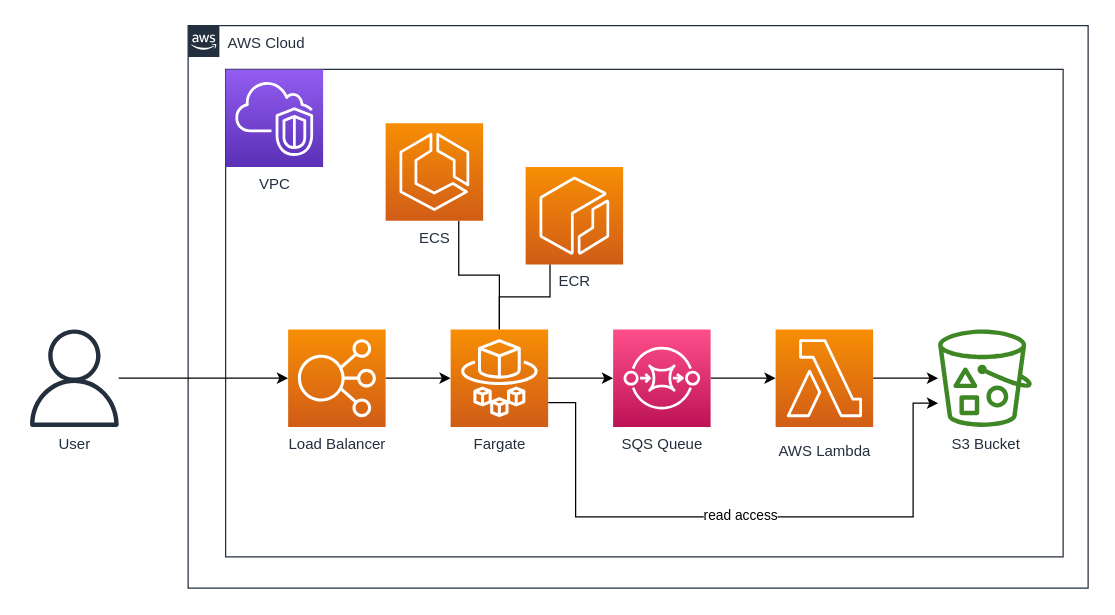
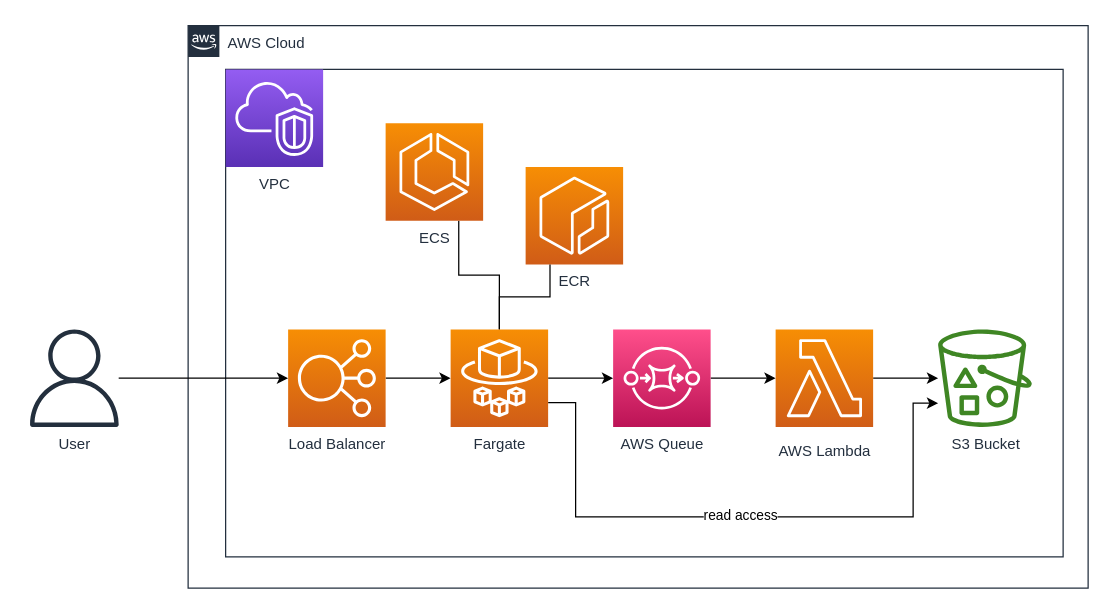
  <mxCell id="0" />
  <mxCell id="1" parent="0" />
  <mxCell id="2" value="AWS Cloud" style="points=[[0,0],[0.25,0],[0.5,0],[0.75,0],[1,0],[1,0.25],[1,0.5],[1,0.75],[1,1],[0.75,1],[0.5,1],[0.25,1],[0,1],[0,0.75],[0,0.5],[0,0.25]];outlineConnect=0;gradientColor=none;html=1;whiteSpace=wrap;fontSize=12;fontStyle=0;shape=mxgraph.aws4.group;grIcon=mxgraph.aws4.group_aws_cloud_alt;strokeColor=#232F3E;fillColor=none;verticalAlign=top;align=left;spacingLeft=30;fontColor=#232F3E;dashed=0;labelBackgroundColor=#ffffff;container=1;pointerEvents=0;collapsible=0;recursiveResize=0;" vertex="1" parent="1"><mxGeometry x="150" y="20" width="720" height="450" as="geometry" /></mxCell>
  <mxCell id="3" value="" style="points=[[0,0],[0.25,0],[0.5,0],[0.75,0],[1,0],[1,0.25],[1,0.5],[1,0.75],[1,1],[0.75,1],[0.5,1],[0.25,1],[0,1],[0,0.75],[0,0.5],[0,0.25]];outlineConnect=0;gradientColor=none;html=1;whiteSpace=wrap;fontSize=12;fontStyle=0;shape=mxgraph.aws4.group;grIcon=mxgraph.aws4.group_aws_cloud_alt;strokeColor=#232F3E;fillColor=none;verticalAlign=top;align=left;spacingLeft=30;fontColor=#232F3E;dashed=0;labelBackgroundColor=#ffffff;container=1;pointerEvents=0;collapsible=0;recursiveResize=0;" vertex="1" parent="2"><mxGeometry x="30" y="35" width="670" height="390" as="geometry" /></mxCell>
  <mxCell id="4" value="VPC" style="sketch=0;points=[[0,0,0],[0.25,0,0],[0.5,0,0],[0.75,0,0],[1,0,0],[0,1,0],[0.25,1,0],[0.5,1,0],[0.75,1,0],[1,1,0],[0,0.25,0],[0,0.5,0],[0,0.75,0],[1,0.25,0],[1,0.5,0],[1,0.75,0]];outlineConnect=0;fontColor=#232F3E;gradientColor=#945DF2;gradientDirection=north;fillColor=#5A30B5;strokeColor=#ffffff;dashed=0;verticalLabelPosition=bottom;verticalAlign=top;align=center;html=1;fontSize=12;fontStyle=0;aspect=fixed;shape=mxgraph.aws4.resourceIcon;resIcon=mxgraph.aws4.vpc;" vertex="1" parent="3"><mxGeometry width="78" height="78" as="geometry" /></mxCell>
  <mxCell id="5" style="edgeStyle=orthogonalEdgeStyle;rounded=0;orthogonalLoop=1;jettySize=auto;html=1;entryX=0;entryY=0.5;entryDx=0;entryDy=0;entryPerimeter=0;" edge="1" parent="3" source="6" target="18"><mxGeometry relative="1" as="geometry" /></mxCell>
  <mxCell id="6" value="Load Balancer" style="sketch=0;points=[[0,0,0],[0.25,0,0],[0.5,0,0],[0.75,0,0],[1,0,0],[0,1,0],[0.25,1,0],[0.5,1,0],[0.75,1,0],[1,1,0],[0,0.25,0],[0,0.5,0],[0,0.75,0],[1,0.25,0],[1,0.5,0],[1,0.75,0]];outlineConnect=0;fontColor=#232F3E;gradientColor=#F78E04;gradientDirection=north;fillColor=#D05C17;strokeColor=#ffffff;dashed=0;verticalLabelPosition=bottom;verticalAlign=top;align=center;html=1;fontSize=12;fontStyle=0;aspect=fixed;shape=mxgraph.aws4.resourceIcon;resIcon=mxgraph.aws4.elastic_load_balancing;" vertex="1" parent="3"><mxGeometry x="50" y="208" width="78" height="78" as="geometry" /></mxCell>
  <mxCell id="7" style="edgeStyle=orthogonalEdgeStyle;rounded=0;orthogonalLoop=1;jettySize=auto;html=1;" edge="1" parent="3" source="8" target="10"><mxGeometry relative="1" as="geometry" /></mxCell>
- <mxCell id="8" value="SQS Queue" style="sketch=0;points=[[0,0,0],[0.25,0,0],[0.5,0,0],[0.75,0,0],[1,0,0],[0,1,0],[0.25,1,0],[0.5,1,0],[0.75,1,0],[1,1,0],[0,0.25,0],[0,0.5,0],[0,0.75,0],[1,0.25,0],[1,0.5,0],[1,0.75,0]];outlineConnect=0;fontColor=#232F3E;gradientColor=#FF4F8B;gradientDirection=north;fillColor=#BC1356;strokeColor=#ffffff;dashed=0;verticalLabelPosition=bottom;verticalAlign=top;align=center;html=1;fontSize=12;fontStyle=0;aspect=fixed;shape=mxgraph.aws4.resourceIcon;resIcon=mxgraph.aws4.sqs;" vertex="1" parent="3"><mxGeometry x="310" y="208" width="78" height="78" as="geometry" /></mxCell>
+ <mxCell id="8" value="AWS Queue" style="sketch=0;points=[[0,0,0],[0.25,0,0],[0.5,0,0],[0.75,0,0],[1,0,0],[0,1,0],[0.25,1,0],[0.5,1,0],[0.75,1,0],[1,1,0],[0,0.25,0],[0,0.5,0],[0,0.75,0],[1,0.25,0],[1,0.5,0],[1,0.75,0]];outlineConnect=0;fontColor=#232F3E;gradientColor=#FF4F8B;gradientDirection=north;fillColor=#BC1356;strokeColor=#ffffff;dashed=0;verticalLabelPosition=bottom;verticalAlign=top;align=center;html=1;fontSize=12;fontStyle=0;aspect=fixed;shape=mxgraph.aws4.resourceIcon;resIcon=mxgraph.aws4.sqs;" vertex="1" parent="3"><mxGeometry x="310" y="208" width="78" height="78" as="geometry" /></mxCell>
  <mxCell id="9" style="edgeStyle=orthogonalEdgeStyle;rounded=0;orthogonalLoop=1;jettySize=auto;html=1;" edge="1" parent="3" source="10" target="12"><mxGeometry relative="1" as="geometry" /></mxCell>
  <mxCell id="10" value="AWS Lambda" style="outlineConnect=0;fontColor=#232F3E;gradientColor=#F78E04;gradientDirection=north;fillColor=#D05C17;strokeColor=#ffffff;dashed=0;verticalLabelPosition=bottom;verticalAlign=top;align=center;html=1;fontSize=12;fontStyle=0;aspect=fixed;shape=mxgraph.aws4.resourceIcon;resIcon=mxgraph.aws4.lambda;labelBackgroundColor=#ffffff;spacingTop=6;" vertex="1" parent="3"><mxGeometry x="440" y="208" width="78" height="78" as="geometry" /></mxCell>
  <mxCell id="11" value="ECR" style="sketch=0;points=[[0,0,0],[0.25,0,0],[0.5,0,0],[0.75,0,0],[1,0,0],[0,1,0],[0.25,1,0],[0.5,1,0],[0.75,1,0],[1,1,0],[0,0.25,0],[0,0.5,0],[0,0.75,0],[1,0.25,0],[1,0.5,0],[1,0.75,0]];outlineConnect=0;fontColor=#232F3E;gradientColor=#F78E04;gradientDirection=north;fillColor=#D05C17;strokeColor=#ffffff;dashed=0;verticalLabelPosition=bottom;verticalAlign=top;align=center;html=1;fontSize=12;fontStyle=0;aspect=fixed;shape=mxgraph.aws4.resourceIcon;resIcon=mxgraph.aws4.ecr;" vertex="1" parent="3"><mxGeometry x="240" y="78" width="78" height="78" as="geometry" /></mxCell>
  <mxCell id="12" value="S3 Bucket" style="sketch=0;outlineConnect=0;fontColor=#232F3E;gradientColor=none;fillColor=#3F8624;strokeColor=none;dashed=0;verticalLabelPosition=bottom;verticalAlign=top;align=center;html=1;fontSize=12;fontStyle=0;aspect=fixed;pointerEvents=1;shape=mxgraph.aws4.bucket_with_objects;" vertex="1" parent="3"><mxGeometry x="570" y="208" width="75" height="78" as="geometry" /></mxCell>
  <mxCell id="13" style="edgeStyle=orthogonalEdgeStyle;rounded=0;orthogonalLoop=1;jettySize=auto;html=1;entryX=0;entryY=0.5;entryDx=0;entryDy=0;entryPerimeter=0;" edge="1" parent="3" source="18" target="8"><mxGeometry relative="1" as="geometry" /></mxCell>
  <mxCell id="14" style="edgeStyle=orthogonalEdgeStyle;rounded=0;orthogonalLoop=1;jettySize=auto;html=1;exitX=1;exitY=0.75;exitDx=0;exitDy=0;exitPerimeter=0;" edge="1" parent="3" source="18" target="12"><mxGeometry relative="1" as="geometry"><Array as="points"><mxPoint x="280" y="267" /><mxPoint x="280" y="358" /><mxPoint x="550" y="358" /><mxPoint x="550" y="267" /></Array></mxGeometry></mxCell>
  <mxCell id="15" value="read access" style="edgeLabel;html=1;align=center;verticalAlign=middle;resizable=0;points=[];" vertex="1" connectable="0" parent="14"><mxGeometry x="-0.011" y="2" relative="1" as="geometry"><mxPoint as="offset" /></mxGeometry></mxCell>
  <mxCell id="16" style="edgeStyle=orthogonalEdgeStyle;rounded=0;orthogonalLoop=1;jettySize=auto;html=1;entryX=0.75;entryY=1;entryDx=0;entryDy=0;entryPerimeter=0;endArrow=none;endFill=0;" edge="1" parent="3" source="18" target="19"><mxGeometry relative="1" as="geometry" /></mxCell>
  <mxCell id="17" style="edgeStyle=orthogonalEdgeStyle;rounded=0;orthogonalLoop=1;jettySize=auto;html=1;entryX=0.25;entryY=1;entryDx=0;entryDy=0;entryPerimeter=0;endArrow=none;endFill=0;" edge="1" parent="3" source="18" target="11"><mxGeometry relative="1" as="geometry" /></mxCell>
  <mxCell id="18" value="Fargate" style="sketch=0;points=[[0,0,0],[0.25,0,0],[0.5,0,0],[0.75,0,0],[1,0,0],[0,1,0],[0.25,1,0],[0.5,1,0],[0.75,1,0],[1,1,0],[0,0.25,0],[0,0.5,0],[0,0.75,0],[1,0.25,0],[1,0.5,0],[1,0.75,0]];outlineConnect=0;fontColor=#232F3E;gradientColor=#F78E04;gradientDirection=north;fillColor=#D05C17;strokeColor=#ffffff;dashed=0;verticalLabelPosition=bottom;verticalAlign=top;align=center;html=1;fontSize=12;fontStyle=0;aspect=fixed;shape=mxgraph.aws4.resourceIcon;resIcon=mxgraph.aws4.fargate;" vertex="1" parent="3"><mxGeometry x="180" y="208" width="78" height="78" as="geometry" /></mxCell>
  <mxCell id="19" value="ECS" style="sketch=0;points=[[0,0,0],[0.25,0,0],[0.5,0,0],[0.75,0,0],[1,0,0],[0,1,0],[0.25,1,0],[0.5,1,0],[0.75,1,0],[1,1,0],[0,0.25,0],[0,0.5,0],[0,0.75,0],[1,0.25,0],[1,0.5,0],[1,0.75,0]];outlineConnect=0;fontColor=#232F3E;gradientColor=#F78E04;gradientDirection=north;fillColor=#D05C17;strokeColor=#ffffff;dashed=0;verticalLabelPosition=bottom;verticalAlign=top;align=center;html=1;fontSize=12;fontStyle=0;aspect=fixed;shape=mxgraph.aws4.resourceIcon;resIcon=mxgraph.aws4.ecs;" vertex="1" parent="3"><mxGeometry x="128" y="43" width="78" height="78" as="geometry" /></mxCell>
  <mxCell id="20" style="edgeStyle=orthogonalEdgeStyle;rounded=0;orthogonalLoop=1;jettySize=auto;html=1;entryX=0;entryY=0.5;entryDx=0;entryDy=0;entryPerimeter=0;" edge="1" parent="1" source="21" target="6"><mxGeometry relative="1" as="geometry"><Array as="points"><mxPoint x="120" y="302" /><mxPoint x="120" y="302" /></Array></mxGeometry></mxCell>
  <mxCell id="21" value="User" style="sketch=0;outlineConnect=0;fontColor=#232F3E;gradientColor=none;fillColor=#232F3D;strokeColor=none;dashed=0;verticalLabelPosition=bottom;verticalAlign=top;align=center;html=1;fontSize=12;fontStyle=0;aspect=fixed;pointerEvents=1;shape=mxgraph.aws4.user;" vertex="1" parent="1"><mxGeometry x="20" y="263" width="78" height="78" as="geometry" /></mxCell>
